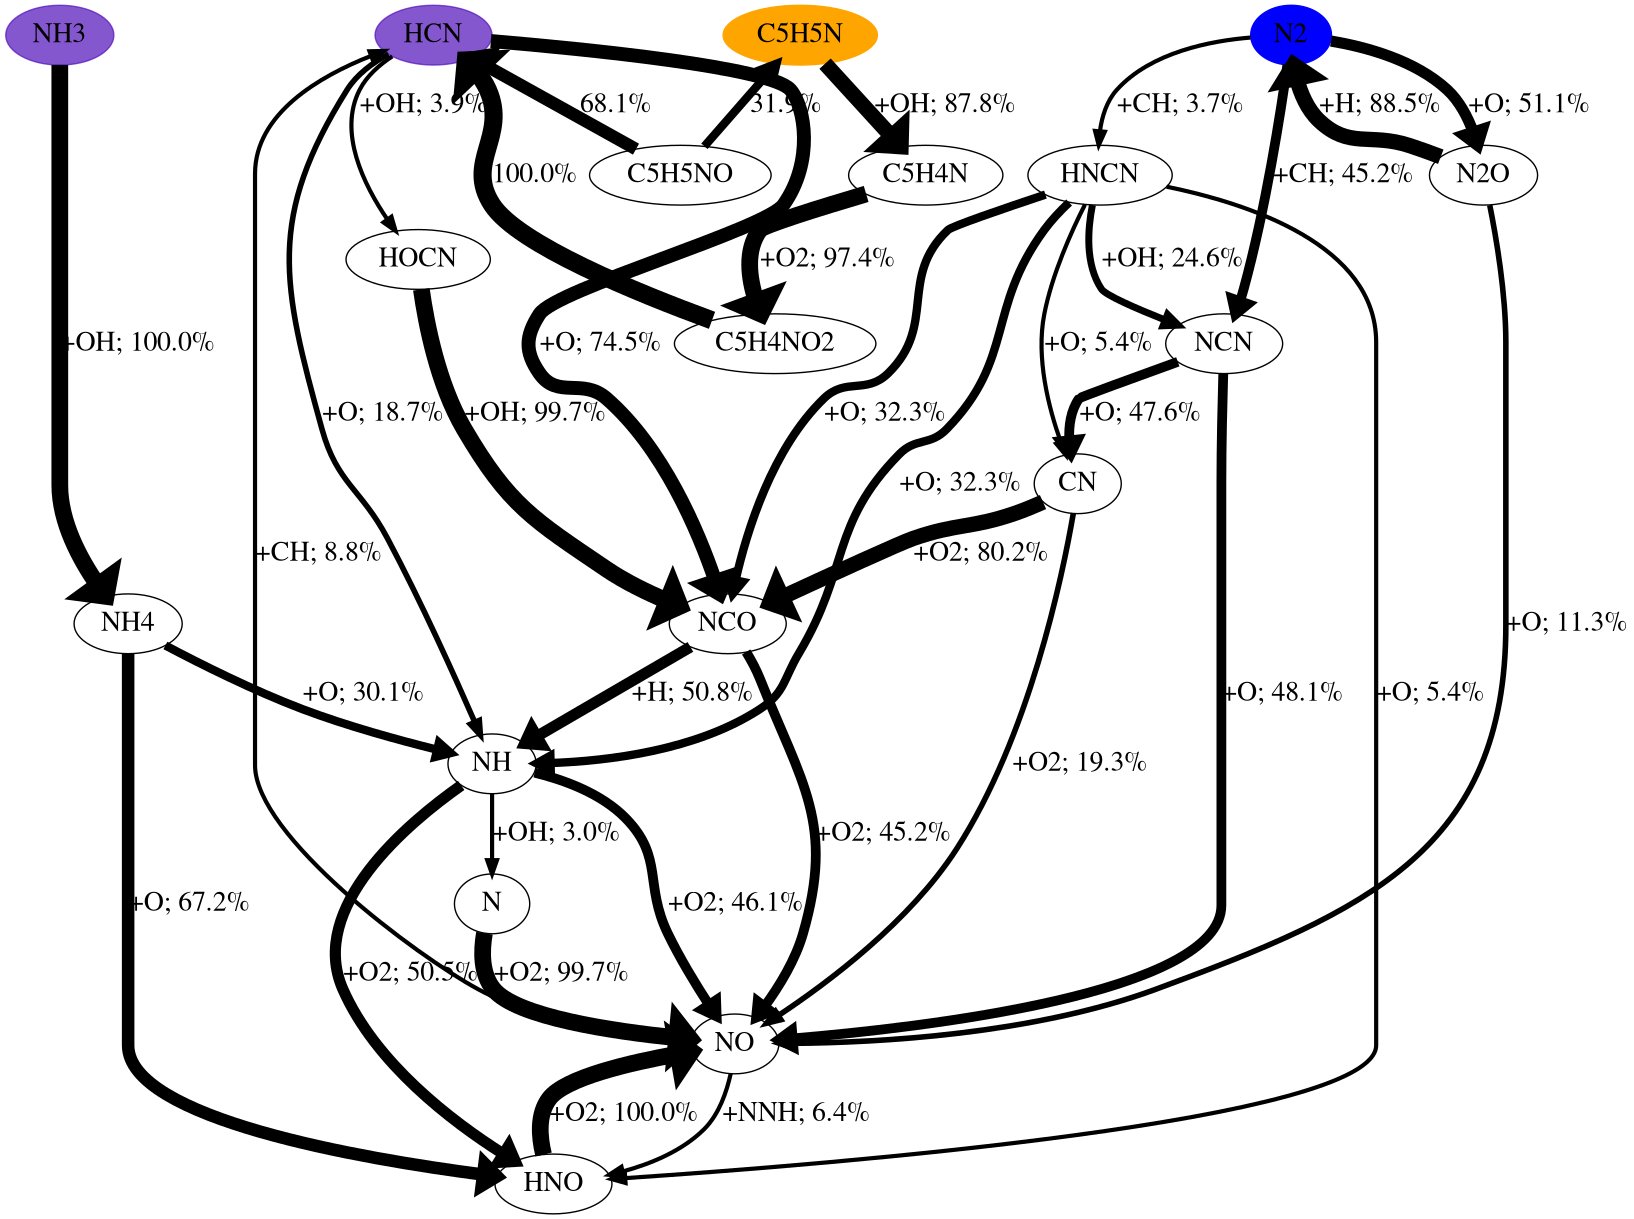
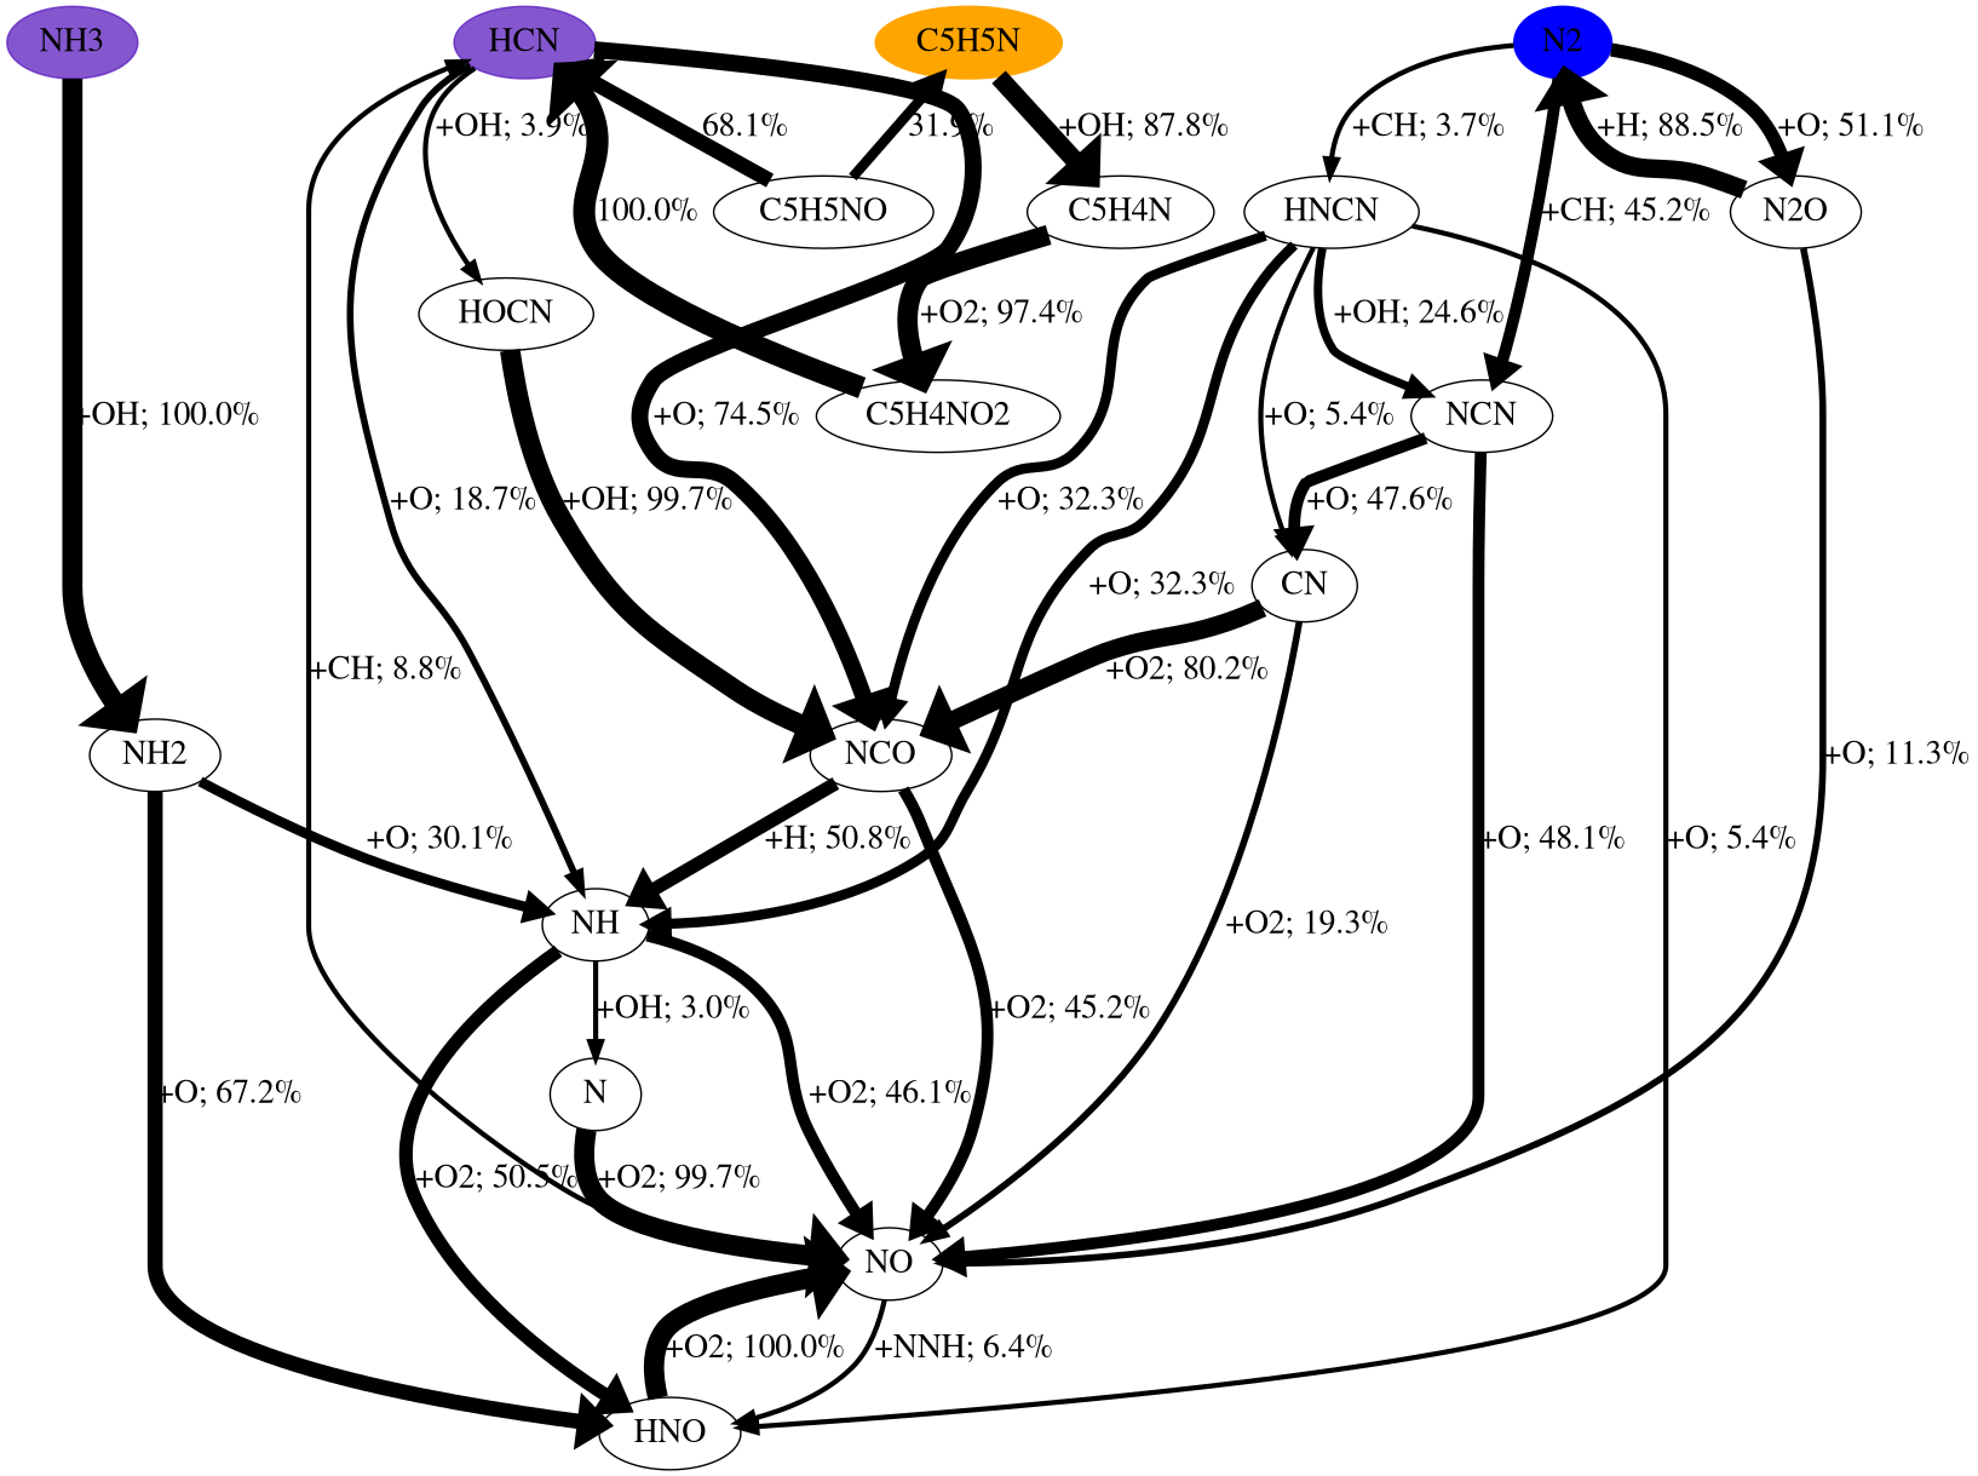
  digraph {
    b="0,0,1558,558"
    rankdir=TB
    node [fontname=Times fontsize=20]
    edge [fontcolor=black fontname=Times fontsize=20 penwidth=3]
    HCN [color="#500dbab1" fillcolor="#500dbab1" style=filled]
    NH3 [color="#500dbab1" fillcolor="#500dbab1" style=filled]
    N2 [color=blue fillcolor=blue style=filled]
    C5H5N [color=orange fillcolor=orange style=filled]
    NH
    NCO
    HOCN
-   NH2 [label=NH4]
+   NH2
    N2O
    NCN
    HNCN
    C5H4N
    NO
    HNO
    N
    CN
    C5H4NO2
    C5H5NO
    subgraph sub_1 {
      rank=source
      HCN
      NH3
      N2
      C5H5N
    }
    HCN -> NH [label="+O; 18.7%" penwidth=4]
    HCN -> NCO [label="+O; 74.5%" penwidth=10]
    HCN -> HOCN [label="+OH; 3.9%"]
    NH3 -> NH2 [label="+OH; 100.0%" penwidth=12]
    N2 -> N2O [label="+O; 51.1%" penwidth=8]
    N2 -> NCN [label="+CH; 45.2%" penwidth=7]
    N2 -> HNCN [label="+CH; 3.7%"]
    C5H5N -> C5H4N [label="+OH; 87.8%" penwidth=11]
    NH -> NO [label="+O2; 46.1%" penwidth=7]
    NH -> HNO [label="+O2; 50.5%" penwidth=8]
    NH -> N [label="+OH; 3.0%"]
    NCO -> NH [label="+H; 50.8%" penwidth=8]
    NCO -> NO [label="+O2; 45.2%" penwidth=7]
    HOCN -> NCO [label="+OH; 99.7%" penwidth=12]
    NH2 -> NH [label="+O; 30.1%" penwidth=6]
    NH2 -> HNO [label="+O; 67.2%" penwidth=9]
    N2O -> N2 [label="+H; 88.5%" penwidth=11]
    N2O -> NO [label="+O; 11.3%" penwidth=4]
    NCN -> NO [label="+O; 48.1%" penwidth=7]
    NCN -> CN [label="+O; 47.6%" penwidth=7]
    HNCN -> NH [label="+O; 32.3%" penwidth=6]
    HNCN -> NCO [label="+O; 32.3%" penwidth=6]
    HNCN -> NCN [label="+OH; 24.6%" penwidth=5]
    HNCN -> HNO [label="+O; 5.4%"]
    HNCN -> CN [label="+O; 5.4%"]
    C5H4N -> C5H4NO2 [label="+O2; 97.4%" penwidth=12]
    NO -> HCN [label="+CH; 8.8%"]
    NO -> HNO [label="+NNH; 6.4%"]
    HNO -> NO [label="+O2; 100.0%" penwidth=12]
    N -> NO [label="+O2; 99.7%" penwidth=12]
    CN -> NCO [label="+O2; 80.2%" penwidth=11]
    CN -> NO [label="+O2; 19.3%" penwidth=4]
    C5H4NO2 -> HCN [label="100.0%" penwidth=13]
    C5H5NO -> HCN [label="68.1%" penwidth=9]
    C5H5NO -> C5H5N [label="31.9%" penwidth=6]
  }
